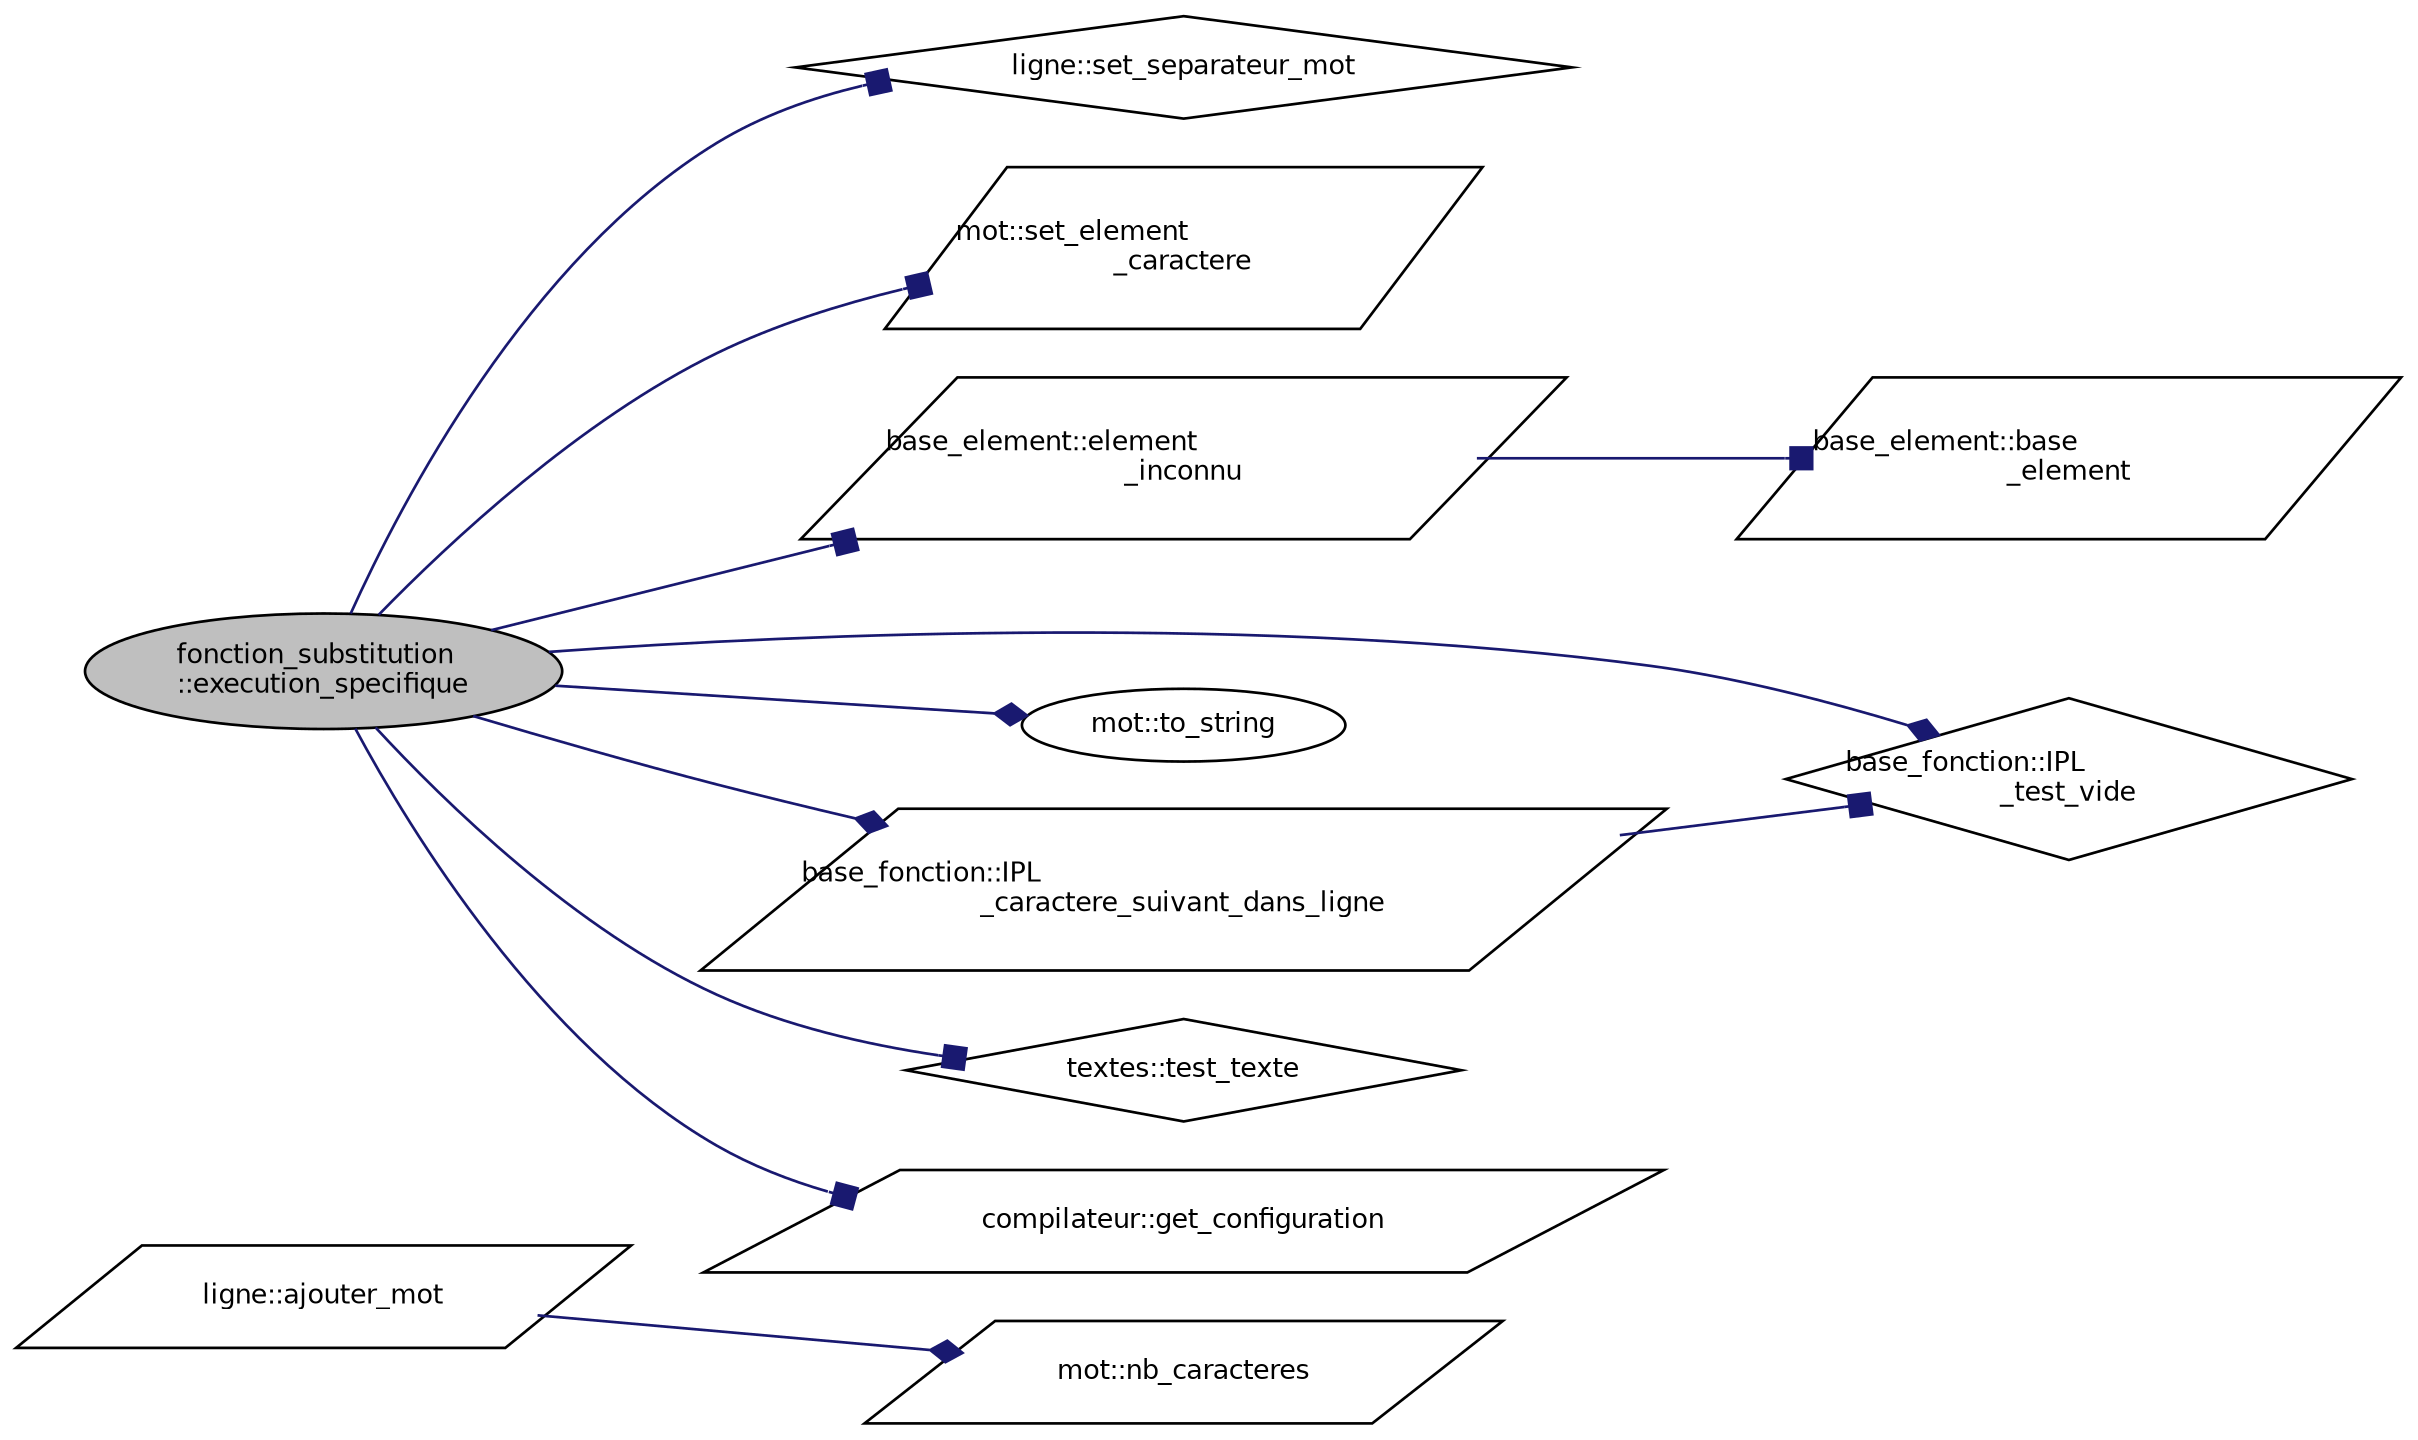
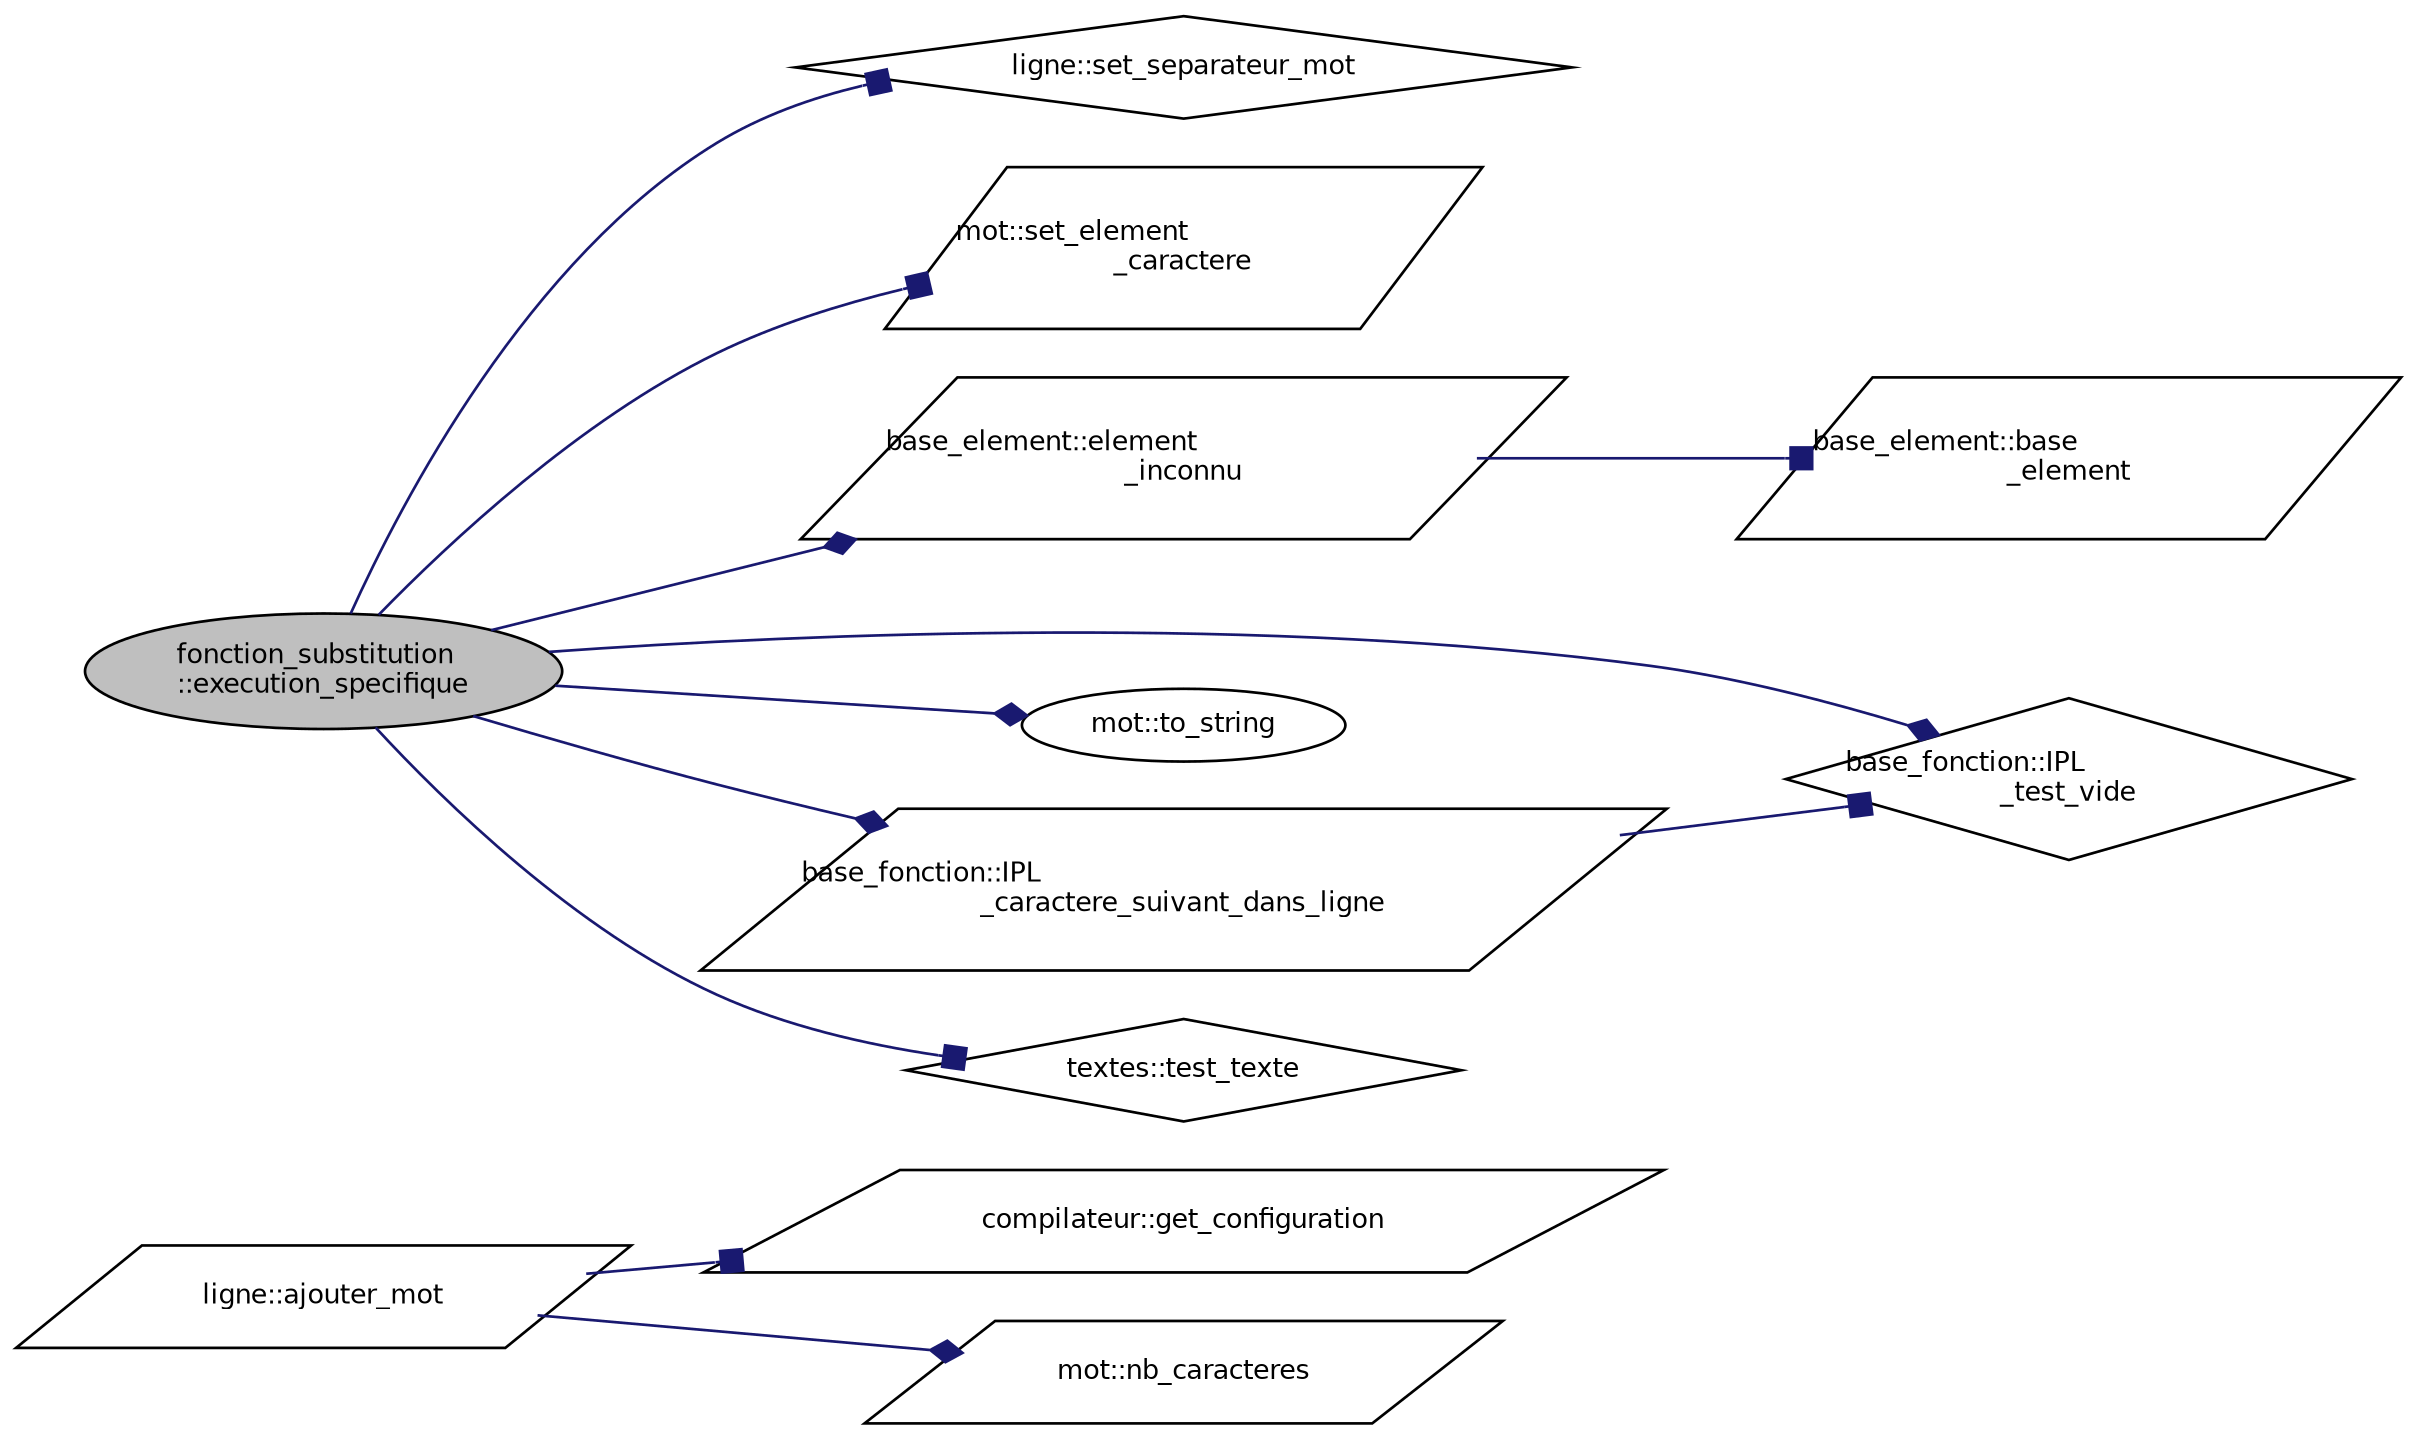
  digraph {
    rankdir=LR
    node [color=black fillcolor=white fontname=Helvetica fontsize=10 shape=parallelogram style=filled]
    edge [arrowhead=box color=midnightblue fontname=Helvetica fontsize=10 labelfontname=Helvetica labelfontsize=10 style=solid]
    n1 [fillcolor=grey75 fontcolor=black height=0.2 label="fonction_substitution\l::execution_specifique" shape=ellipse width=0.4]
    n2 [height=0.2 label="ligne::set_separateur_mot" shape=diamond width=0.4]
    n3 [height=0.2 label="mot::set_element\l_caractere" width=0.4]
    n4 [height=0.2 label="base_element::element\l_inconnu" width=0.4]
    n5 [height=0.2 label="base_fonction::IPL\l_test_vide" shape=diamond width=0.4]
    n6 [height=0.2 label="mot::to_string" shape=ellipse width=0.4]
    n7 [height=0.2 label="base_fonction::IPL\l_caractere_suivant_dans_ligne" width=0.4]
    n8 [height=0.2 label="textes::test_texte" shape=diamond width=0.4]
    n9 [height=0.2 label="compilateur::get_configuration" width=0.4]
    n10 [height=0.2 label="base_element::base\l_element" width=0.4]
    n11 [height=0.2 label="ligne::ajouter_mot" width=0.4]
    n12 [height=0.2 label="mot::nb_caracteres" width=0.4]
    n1 -> n2
    n1 -> n3
-   n1 -> n4
+   n1 -> n4 [arrowhead=diamond]
    n1 -> n5 [arrowhead=diamond]
    n1 -> n6 [arrowhead=diamond]
    n1 -> n7 [arrowhead=diamond]
    n1 -> n8
-   n1 -> n9
+   n11 -> n9
    n4 -> n10
    n7 -> n5
    n11 -> n12 [arrowhead=diamond]
  }
